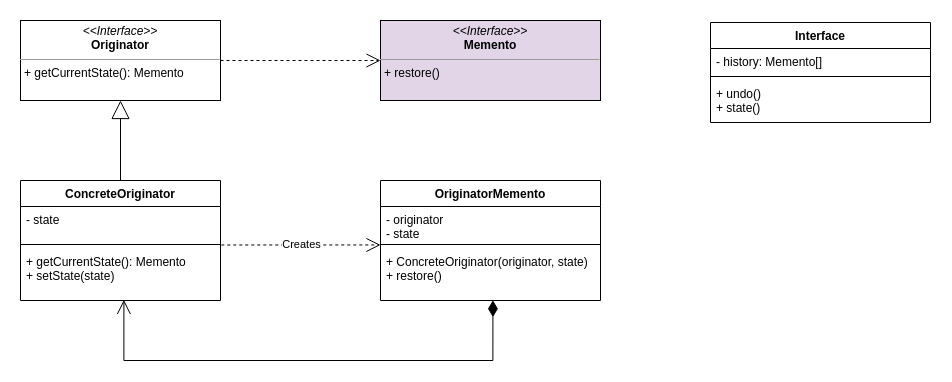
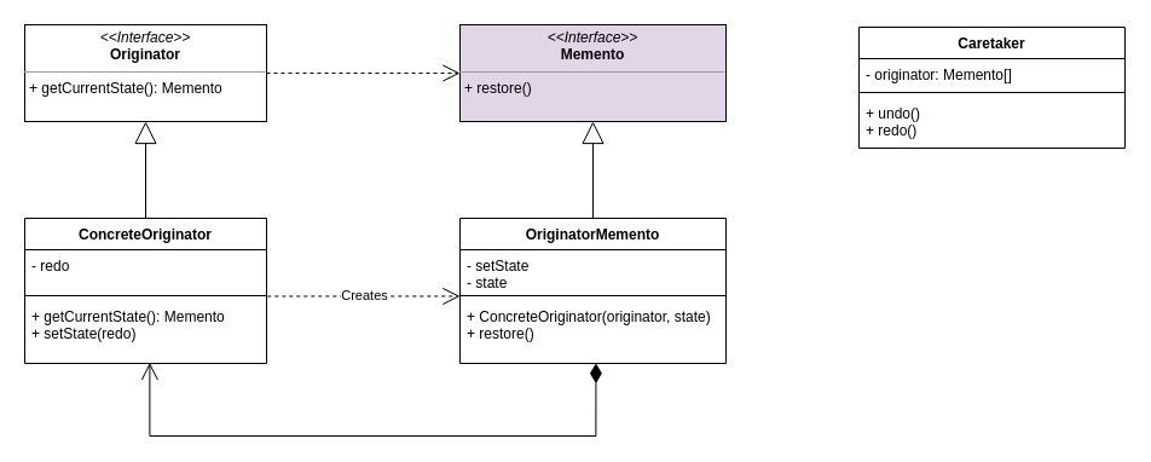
  <mxCell id="0" />
  <mxCell id="1" parent="0" />
  <mxCell id="2" value="&lt;p style=&quot;margin:0px;margin-top:4px;text-align:center;&quot;&gt;&lt;i&gt;&amp;lt;&amp;lt;Interface&amp;gt;&amp;gt;&lt;/i&gt;&lt;br&gt;&lt;b&gt;Originator&lt;/b&gt;&lt;/p&gt;&lt;hr size=&quot;1&quot;&gt;&lt;p style=&quot;margin:0px;margin-left:4px;&quot;&gt;+ getCurrentState(): Memento&lt;/p&gt;" style="verticalAlign=top;align=left;overflow=fill;fontSize=12;fontFamily=Helvetica;html=1;whiteSpace=wrap;" vertex="1" parent="1"><mxGeometry x="20" y="20" width="200" height="80" as="geometry" /></mxCell>
  <mxCell id="3" value="ConcreteOriginator" style="swimlane;fontStyle=1;align=center;verticalAlign=top;childLayout=stackLayout;horizontal=1;startSize=26;horizontalStack=0;resizeParent=1;resizeParentMax=0;resizeLast=0;collapsible=1;marginBottom=0;whiteSpace=wrap;html=1;" vertex="1" parent="1"><mxGeometry x="20" y="180" width="200" height="120" as="geometry" /></mxCell>
- <mxCell id="4" value="- state" style="text;strokeColor=none;fillColor=none;align=left;verticalAlign=top;spacingLeft=4;spacingRight=4;overflow=hidden;rotatable=0;points=[[0,0.5],[1,0.5]];portConstraint=eastwest;whiteSpace=wrap;html=1;" vertex="1" parent="3"><mxGeometry y="26" width="200" height="34" as="geometry" /></mxCell>
+ <mxCell id="4" value="- redo" style="text;strokeColor=none;fillColor=none;align=left;verticalAlign=top;spacingLeft=4;spacingRight=4;overflow=hidden;rotatable=0;points=[[0,0.5],[1,0.5]];portConstraint=eastwest;whiteSpace=wrap;html=1;" vertex="1" parent="3"><mxGeometry y="26" width="200" height="34" as="geometry" /></mxCell>
  <mxCell id="5" value="" style="line;strokeWidth=1;fillColor=none;align=left;verticalAlign=middle;spacingTop=-1;spacingLeft=3;spacingRight=3;rotatable=0;labelPosition=right;points=[];portConstraint=eastwest;strokeColor=inherit;" vertex="1" parent="3"><mxGeometry y="60" width="200" height="8" as="geometry" /></mxCell>
- <mxCell id="6" value="+ getCurrentState(): Memento&lt;br&gt;+ setState(state)" style="text;strokeColor=none;fillColor=none;align=left;verticalAlign=top;spacingLeft=4;spacingRight=4;overflow=hidden;rotatable=0;points=[[0,0.5],[1,0.5]];portConstraint=eastwest;whiteSpace=wrap;html=1;" vertex="1" parent="3"><mxGeometry y="68" width="200" height="52" as="geometry" /></mxCell>
+ <mxCell id="6" value="+ getCurrentState(): Memento&lt;br&gt;+ setState(redo)" style="text;strokeColor=none;fillColor=none;align=left;verticalAlign=top;spacingLeft=4;spacingRight=4;overflow=hidden;rotatable=0;points=[[0,0.5],[1,0.5]];portConstraint=eastwest;whiteSpace=wrap;html=1;" vertex="1" parent="3"><mxGeometry y="68" width="200" height="52" as="geometry" /></mxCell>
  <mxCell id="7" value="" style="endArrow=block;endSize=16;endFill=0;html=1;rounded=0;exitX=0.5;exitY=0;exitDx=0;exitDy=0;entryX=0.5;entryY=1;entryDx=0;entryDy=0;" edge="1" parent="1" source="3" target="2"><mxGeometry width="160" relative="1" as="geometry"><mxPoint x="290" y="280" as="sourcePoint" /><mxPoint x="450" y="280" as="targetPoint" /></mxGeometry></mxCell>
  <mxCell id="8" value="&lt;p style=&quot;margin:0px;margin-top:4px;text-align:center;&quot;&gt;&lt;i&gt;&amp;lt;&amp;lt;Interface&amp;gt;&amp;gt;&lt;/i&gt;&lt;br&gt;&lt;b&gt;Memento&lt;/b&gt;&lt;/p&gt;&lt;hr size=&quot;1&quot;&gt;&lt;p style=&quot;margin:0px;margin-left:4px;&quot;&gt;+ restore()&lt;/p&gt;" style="verticalAlign=top;align=left;overflow=fill;fontSize=12;fontFamily=Helvetica;html=1;whiteSpace=wrap;fillColor=#e1d5e7;" vertex="1" parent="1"><mxGeometry x="380" y="20" width="220" height="80" as="geometry" /></mxCell>
  <mxCell id="9" value="Originator&lt;b style=&quot;border-color: var(--border-color);&quot;&gt;Memento&lt;/b&gt;" style="swimlane;fontStyle=1;align=center;verticalAlign=top;childLayout=stackLayout;horizontal=1;startSize=26;horizontalStack=0;resizeParent=1;resizeParentMax=0;resizeLast=0;collapsible=1;marginBottom=0;whiteSpace=wrap;html=1;" vertex="1" parent="1"><mxGeometry x="380" y="180" width="220" height="120" as="geometry" /></mxCell>
- <mxCell id="10" value="- originator&lt;br&gt;- state" style="text;strokeColor=none;fillColor=none;align=left;verticalAlign=top;spacingLeft=4;spacingRight=4;overflow=hidden;rotatable=0;points=[[0,0.5],[1,0.5]];portConstraint=eastwest;whiteSpace=wrap;html=1;" vertex="1" parent="9"><mxGeometry y="26" width="220" height="34" as="geometry" /></mxCell>
+ <mxCell id="10" value="- setState&lt;br&gt;- state" style="text;strokeColor=none;fillColor=none;align=left;verticalAlign=top;spacingLeft=4;spacingRight=4;overflow=hidden;rotatable=0;points=[[0,0.5],[1,0.5]];portConstraint=eastwest;whiteSpace=wrap;html=1;" vertex="1" parent="9"><mxGeometry y="26" width="220" height="34" as="geometry" /></mxCell>
  <mxCell id="11" value="" style="line;strokeWidth=1;fillColor=none;align=left;verticalAlign=middle;spacingTop=-1;spacingLeft=3;spacingRight=3;rotatable=0;labelPosition=right;points=[];portConstraint=eastwest;strokeColor=inherit;" vertex="1" parent="9"><mxGeometry y="60" width="220" height="8" as="geometry" /></mxCell>
  <mxCell id="12" value="+&amp;nbsp;ConcreteOriginator(originator, state)&lt;br&gt;+ restore()&lt;br&gt;" style="text;strokeColor=none;fillColor=none;align=left;verticalAlign=top;spacingLeft=4;spacingRight=4;overflow=hidden;rotatable=0;points=[[0,0.5],[1,0.5]];portConstraint=eastwest;whiteSpace=wrap;html=1;" vertex="1" parent="9"><mxGeometry y="68" width="220" height="52" as="geometry" /></mxCell>
- <mxCell id="14" value="Interface" style="swimlane;fontStyle=1;align=center;verticalAlign=top;childLayout=stackLayout;horizontal=1;startSize=26;horizontalStack=0;resizeParent=1;resizeParentMax=0;resizeLast=0;collapsible=1;marginBottom=0;whiteSpace=wrap;html=1;" vertex="1" parent="1"><mxGeometry x="710" y="22" width="220" height="100" as="geometry" /></mxCell>
- <mxCell id="15" value="- history: Memento[]" style="text;strokeColor=none;fillColor=none;align=left;verticalAlign=top;spacingLeft=4;spacingRight=4;overflow=hidden;rotatable=0;points=[[0,0.5],[1,0.5]];portConstraint=eastwest;whiteSpace=wrap;html=1;" vertex="1" parent="14"><mxGeometry y="26" width="220" height="24" as="geometry" /></mxCell>
+ <mxCell id="13" value="" style="endArrow=block;endSize=16;endFill=0;html=1;rounded=0;exitX=0.5;exitY=0;exitDx=0;exitDy=0;entryX=0.5;entryY=1;entryDx=0;entryDy=0;" edge="1" parent="1" source="9" target="8"><mxGeometry width="160" relative="1" as="geometry"><mxPoint x="170" y="190" as="sourcePoint" /><mxPoint x="170" y="110" as="targetPoint" /></mxGeometry></mxCell>
+ <mxCell id="14" value="Caretaker" style="swimlane;fontStyle=1;align=center;verticalAlign=top;childLayout=stackLayout;horizontal=1;startSize=26;horizontalStack=0;resizeParent=1;resizeParentMax=0;resizeLast=0;collapsible=1;marginBottom=0;whiteSpace=wrap;html=1;" vertex="1" parent="1"><mxGeometry x="710" y="22" width="220" height="100" as="geometry" /></mxCell>
+ <mxCell id="15" value="- originator: Memento[]" style="text;strokeColor=none;fillColor=none;align=left;verticalAlign=top;spacingLeft=4;spacingRight=4;overflow=hidden;rotatable=0;points=[[0,0.5],[1,0.5]];portConstraint=eastwest;whiteSpace=wrap;html=1;" vertex="1" parent="14"><mxGeometry y="26" width="220" height="24" as="geometry" /></mxCell>
  <mxCell id="16" value="" style="line;strokeWidth=1;fillColor=none;align=left;verticalAlign=middle;spacingTop=-1;spacingLeft=3;spacingRight=3;rotatable=0;labelPosition=right;points=[];portConstraint=eastwest;strokeColor=inherit;" vertex="1" parent="14"><mxGeometry y="50" width="220" height="8" as="geometry" /></mxCell>
- <mxCell id="17" value="+&amp;nbsp;undo()&lt;br&gt;+ state()" style="text;strokeColor=none;fillColor=none;align=left;verticalAlign=top;spacingLeft=4;spacingRight=4;overflow=hidden;rotatable=0;points=[[0,0.5],[1,0.5]];portConstraint=eastwest;whiteSpace=wrap;html=1;" vertex="1" parent="14"><mxGeometry y="58" width="220" height="42" as="geometry" /></mxCell>
+ <mxCell id="17" value="+&amp;nbsp;undo()&lt;br&gt;+ redo()" style="text;strokeColor=none;fillColor=none;align=left;verticalAlign=top;spacingLeft=4;spacingRight=4;overflow=hidden;rotatable=0;points=[[0,0.5],[1,0.5]];portConstraint=eastwest;whiteSpace=wrap;html=1;" vertex="1" parent="14"><mxGeometry y="58" width="220" height="42" as="geometry" /></mxCell>
  <mxCell id="18" value="" style="endArrow=open;html=1;endSize=12;startArrow=diamondThin;startSize=14;startFill=1;edgeStyle=orthogonalEdgeStyle;align=left;verticalAlign=bottom;rounded=0;exitX=0.511;exitY=0.995;exitDx=0;exitDy=0;entryX=0.517;entryY=0.988;entryDx=0;entryDy=0;entryPerimeter=0;exitPerimeter=0;" edge="1" parent="1" source="12" target="6"><mxGeometry x="-0.875" y="10" relative="1" as="geometry"><mxPoint x="420" y="340" as="sourcePoint" /><mxPoint x="510" y="420" as="targetPoint" /><Array as="points"><mxPoint x="492" y="360" /><mxPoint x="123" y="360" /></Array><mxPoint as="offset" /></mxGeometry></mxCell>
  <mxCell id="19" value="Creates" style="endArrow=open;endSize=12;dashed=1;html=1;rounded=0;exitX=1.004;exitY=1.132;exitDx=0;exitDy=0;entryX=0;entryY=-0.068;entryDx=0;entryDy=0;exitPerimeter=0;entryPerimeter=0;" edge="1" parent="1" source="4" target="12"><mxGeometry width="160" relative="1" as="geometry"><mxPoint x="230" y="320" as="sourcePoint" /><mxPoint x="390" y="320" as="targetPoint" /><Array as="points" /><mxPoint as="offset" /></mxGeometry></mxCell>
  <mxCell id="20" value="" style="endArrow=open;endSize=12;dashed=1;html=1;rounded=0;exitX=1;exitY=0.5;exitDx=0;exitDy=0;entryX=0;entryY=0.5;entryDx=0;entryDy=0;" edge="1" parent="1" source="2" target="8"><mxGeometry width="160" relative="1" as="geometry"><mxPoint x="320" y="80" as="sourcePoint" /><mxPoint x="480" y="80" as="targetPoint" /></mxGeometry></mxCell>
